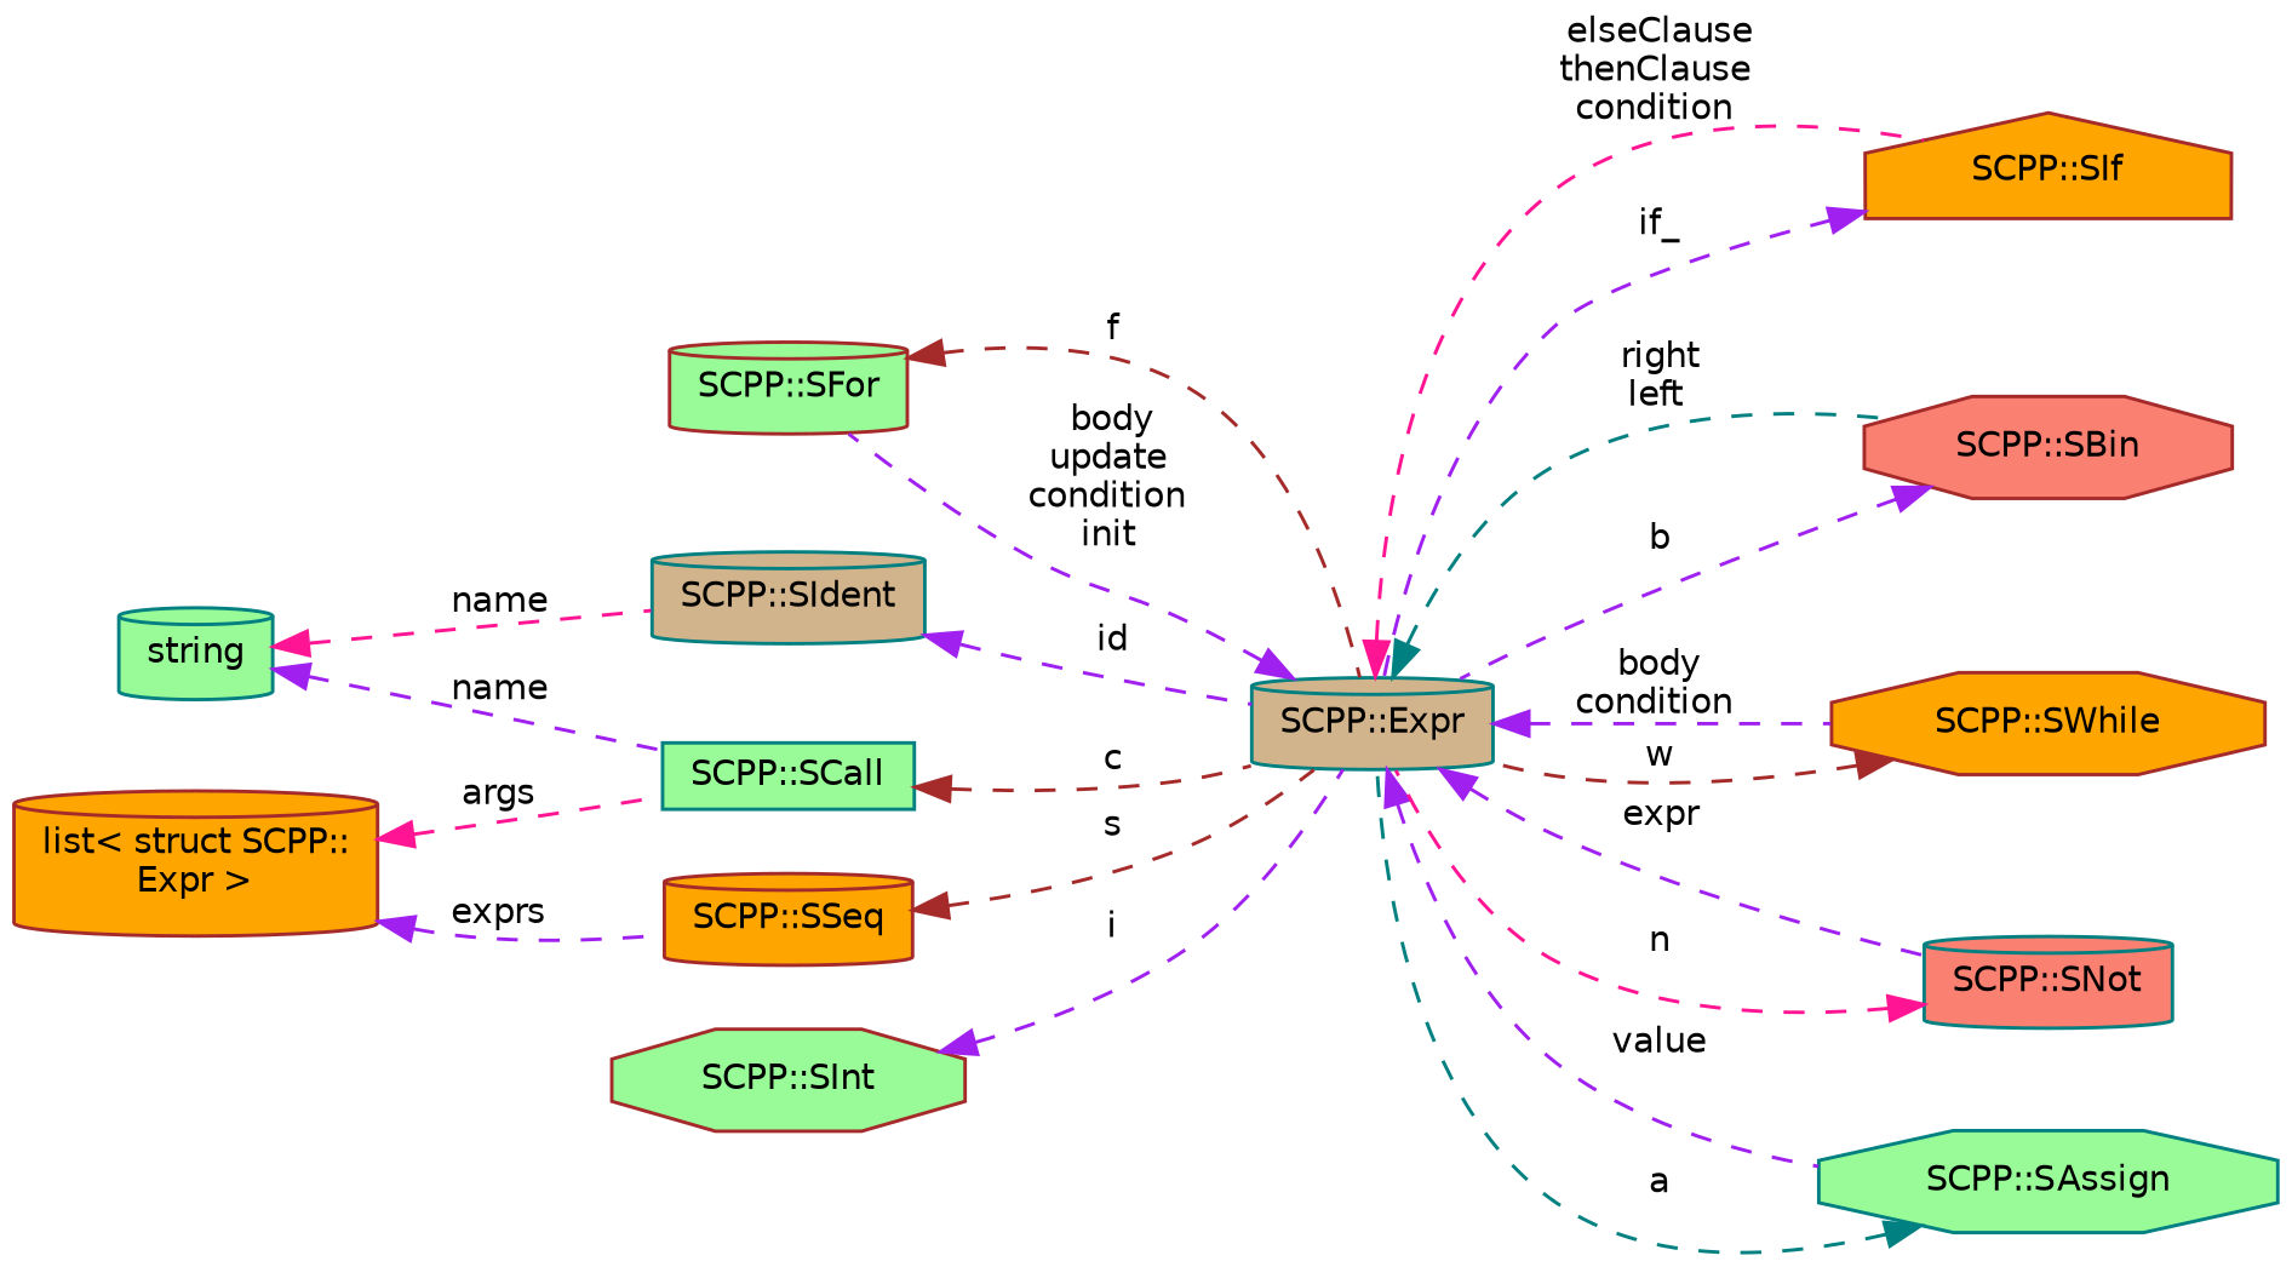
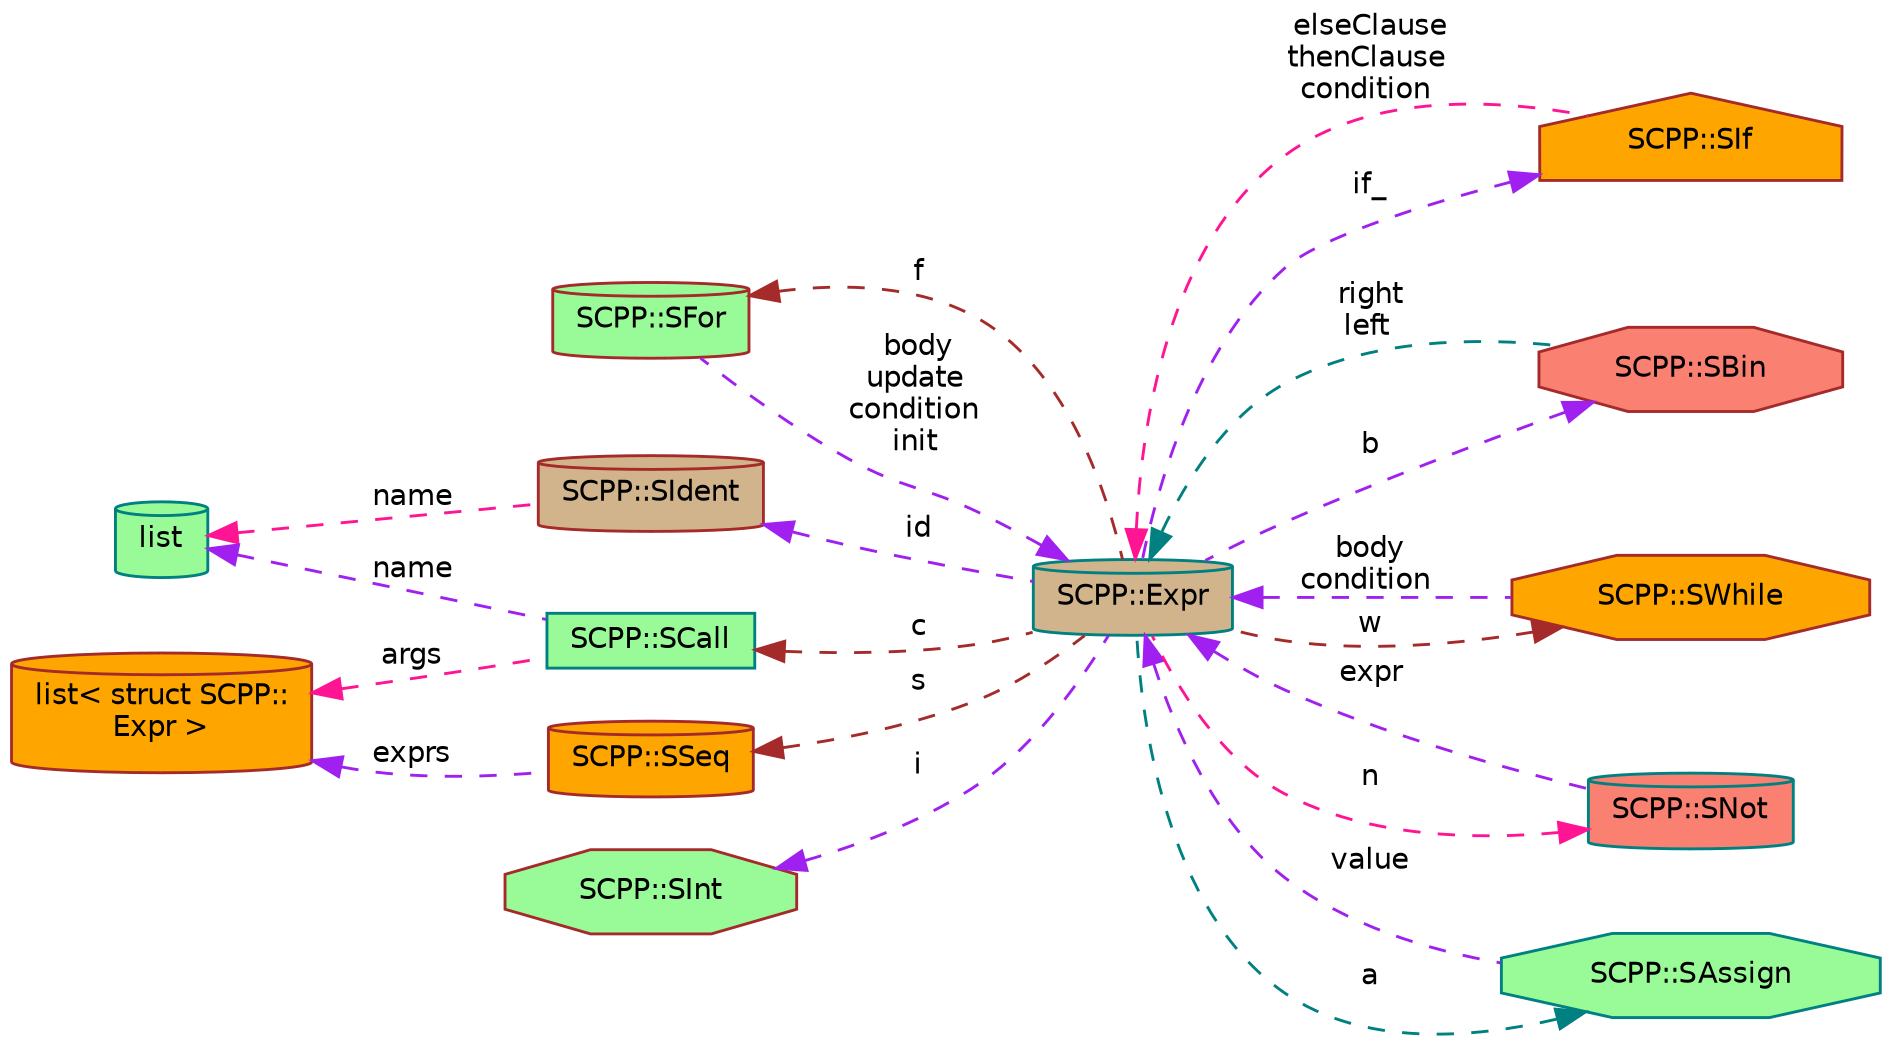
  digraph {
    rankdir=LR
    node [color=brown fillcolor=palegreen fontname=Helvetica fontsize=10 shape=cylinder style=filled]
    edge [color=purple dir=back fontname=Helvetica fontsize=10 labelfontname=Helvetica labelfontsize=10 style=dashed]
    n1 [fontcolor=black height=0.2 label="SCPP::SFor" width=0.4]
    n2 [color=teal fillcolor=tan height=0.2 label="SCPP::Expr" width=0.4]
    n3 [fillcolor=orange height=0.2 label="SCPP::SIf" shape=house width=0.4]
    n4 [fillcolor=salmon height=0.2 label="SCPP::SBin" shape=octagon width=0.4]
    n5 [fillcolor=orange height=0.2 label="SCPP::SWhile" shape=octagon width=0.4]
    n6 [color=teal fillcolor=salmon height=0.2 label="SCPP::SNot" width=0.4]
    n7 [color=teal height=0.2 label="SCPP::SAssign" shape=octagon width=0.4]
-   n8 [color=teal fillcolor=tan height=0.2 label="SCPP::SIdent" width=0.4]
-   n9 [color=teal height=0.2 label=string width=0.4]
+   n8 [fillcolor=tan height=0.2 label="SCPP::SIdent" width=0.4]
+   n9 [color=teal height=0.2 label=list width=0.4]
    n10 [color=teal height=0.2 label="SCPP::SCall" shape=box width=0.4]
    n11 [fillcolor=orange height=0.2 label="SCPP::SSeq" width=0.4]
    n12 [fillcolor=orange height=0.2 label="list\< struct SCPP::\lExpr \>" width=0.4]
    n13 [height=0.2 label="SCPP::SInt" shape=octagon width=0.4]
    n1 -> n2 [color=brown label=" f"]
    n2 -> n1 [label=" body\nupdate\ncondition\ninit"]
    n2 -> n3 [color=deeppink label=" elseClause\nthenClause\ncondition"]
    n2 -> n4 [color=teal label=" right\nleft"]
    n2 -> n5 [label=" body\ncondition"]
    n2 -> n6 [label=" expr"]
    n2 -> n7 [label=" value"]
    n3 -> n2 [label=" if_"]
    n4 -> n2 [label=" b"]
    n5 -> n2 [color=brown label=" w"]
    n6 -> n2 [color=deeppink label=" n"]
    n7 -> n2 [color=teal label=" a"]
    n8 -> n2 [label=" id"]
    n9 -> n8 [color=deeppink label=" name"]
    n9 -> n10 [label=" name"]
    n10 -> n2 [color=brown label=" c"]
    n11 -> n2 [color=brown label=" s"]
    n12 -> n10 [color=deeppink label=" args"]
    n12 -> n11 [label=" exprs"]
    n13 -> n2 [label=" i"]
  }
